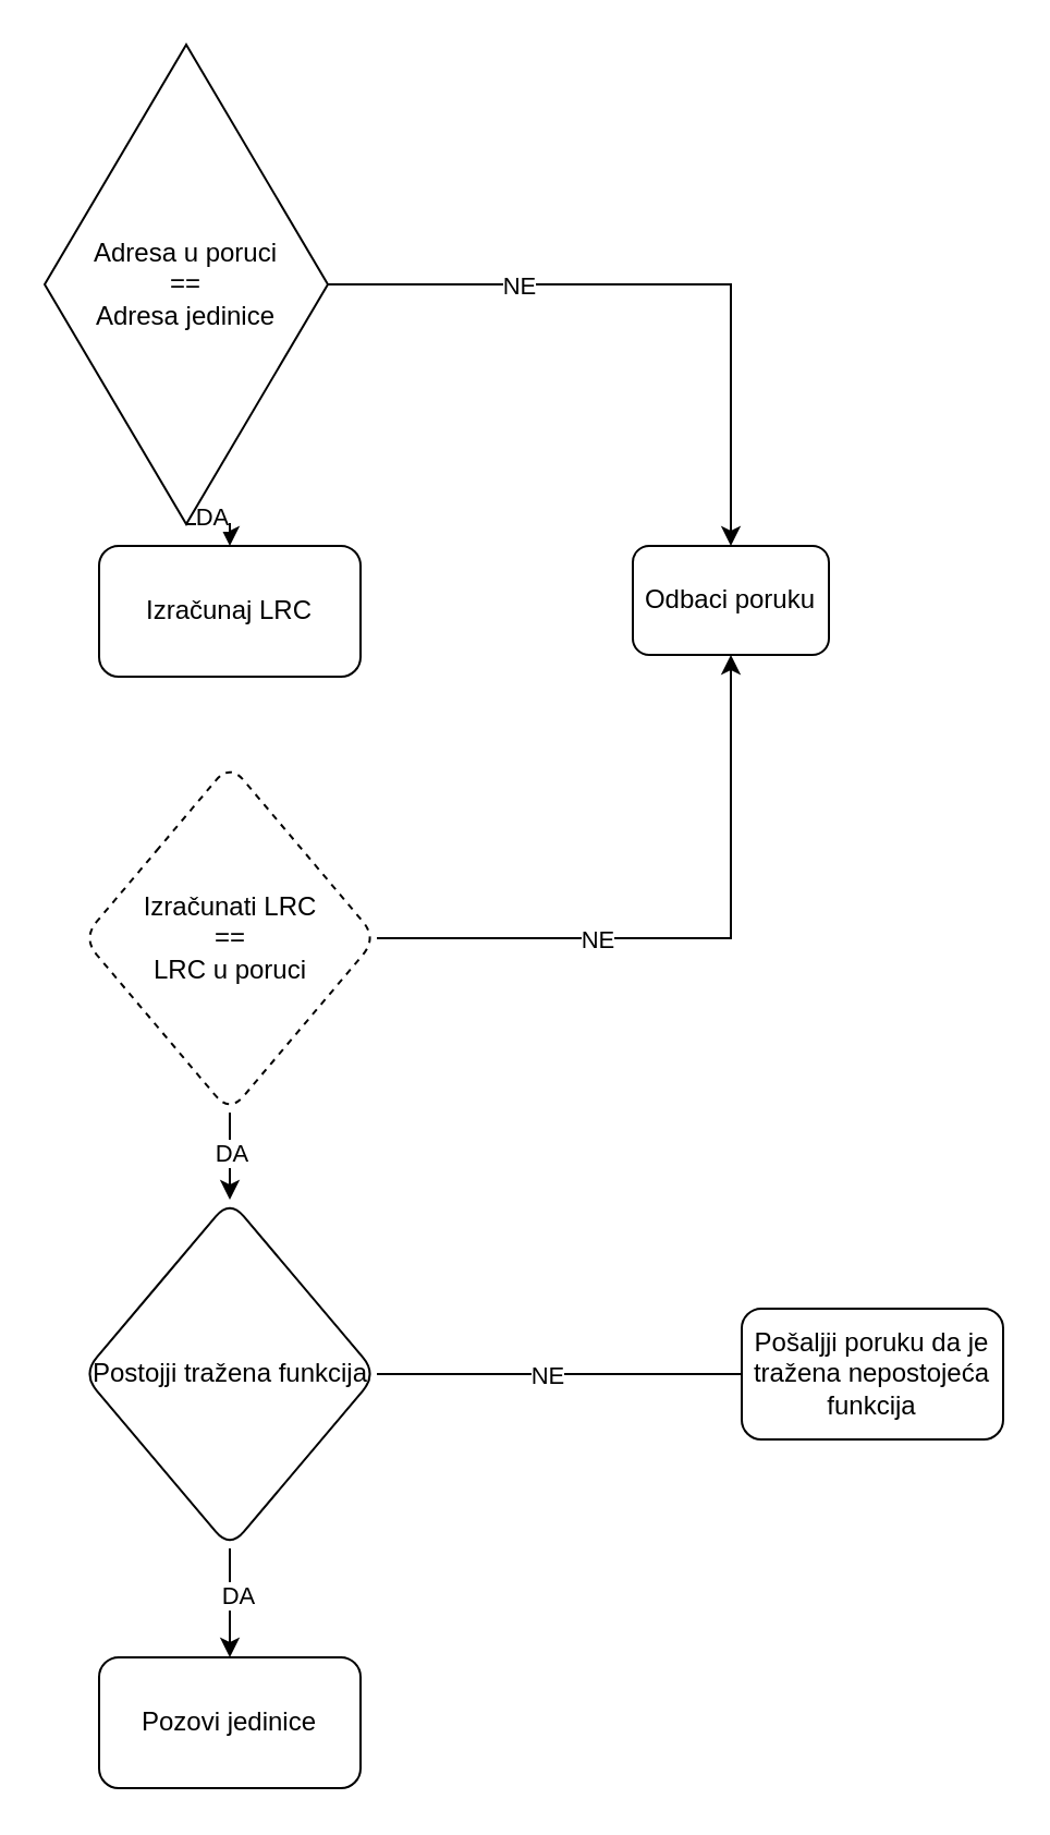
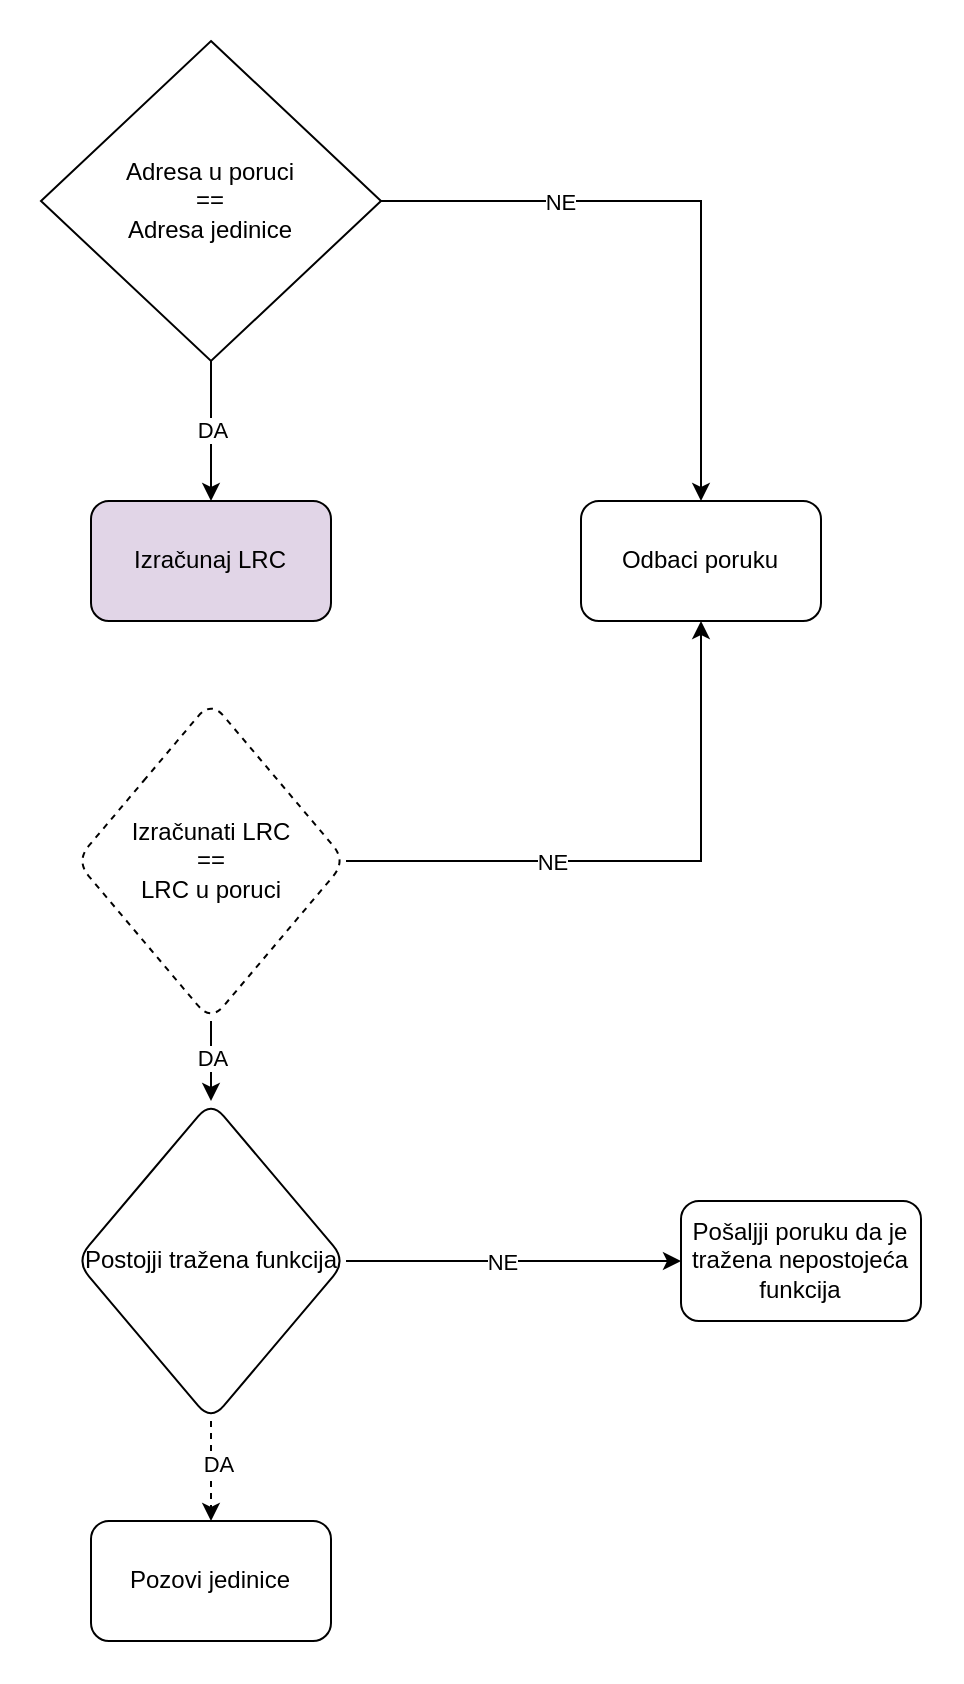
  <mxCell id="0" />
  <mxCell id="1" parent="0" />
  <mxCell id="2" style="edgeStyle=orthogonalEdgeStyle;rounded=0;orthogonalLoop=1;jettySize=auto;html=1;entryX=0.5;entryY=0;entryDx=0;entryDy=0;exitX=0.5;exitY=1;exitDx=0;exitDy=0;" edge="1" parent="1" source="6" target="7"><mxGeometry relative="1" as="geometry"><mxPoint x="105" y="200" as="sourcePoint" /></mxGeometry></mxCell>
  <mxCell id="3" value="DA" style="edgeLabel;html=1;align=center;verticalAlign=middle;resizable=0;points=[];" vertex="1" connectable="0" parent="2"><mxGeometry x="-0.016" y="4" relative="1" as="geometry"><mxPoint x="-4" as="offset" /></mxGeometry></mxCell>
  <mxCell id="4" style="edgeStyle=orthogonalEdgeStyle;rounded=0;orthogonalLoop=1;jettySize=auto;html=1;exitX=1;exitY=0.5;exitDx=0;exitDy=0;" edge="1" parent="1" source="6" target="19"><mxGeometry relative="1" as="geometry"><mxPoint x="190" y="120" as="sourcePoint" /></mxGeometry></mxCell>
  <mxCell id="5" value="NE" style="edgeLabel;html=1;align=center;verticalAlign=middle;resizable=0;points=[];" vertex="1" connectable="0" parent="4"><mxGeometry x="-0.435" y="3" relative="1" as="geometry"><mxPoint x="1" y="3" as="offset" /></mxGeometry></mxCell>
- <mxCell id="6" value="Adresa u poruci&lt;br&gt;==&lt;br&gt;Adresa jedinice" style="rhombus;whiteSpace=wrap;html=1;" vertex="1" parent="1"><mxGeometry x="20" y="20" width="130" height="220" as="geometry" /></mxCell>
- <mxCell id="7" value="Izračunaj LRC" style="rounded=1;whiteSpace=wrap;html=1;" vertex="1" parent="1"><mxGeometry x="45" y="250" width="120" height="60" as="geometry" /></mxCell>
+ <mxCell id="6" value="Adresa u poruci&lt;br&gt;==&lt;br&gt;Adresa jedinice" style="rhombus;whiteSpace=wrap;html=1;" vertex="1" parent="1"><mxGeometry x="20" y="20" width="170" height="160" as="geometry" /></mxCell>
+ <mxCell id="7" value="Izračunaj LRC" style="rounded=1;whiteSpace=wrap;html=1;fillColor=#e1d5e7;" vertex="1" parent="1"><mxGeometry x="45" y="250" width="120" height="60" as="geometry" /></mxCell>
  <mxCell id="8" value="" style="edgeStyle=orthogonalEdgeStyle;rounded=0;orthogonalLoop=1;jettySize=auto;html=1;" edge="1" parent="1" source="12" target="17"><mxGeometry relative="1" as="geometry" /></mxCell>
  <mxCell id="9" value="DA" style="edgeLabel;html=1;align=center;verticalAlign=middle;resizable=0;points=[];" vertex="1" connectable="0" parent="8"><mxGeometry x="-0.105" relative="1" as="geometry"><mxPoint as="offset" /></mxGeometry></mxCell>
  <mxCell id="10" style="edgeStyle=orthogonalEdgeStyle;rounded=0;orthogonalLoop=1;jettySize=auto;html=1;exitX=1;exitY=0.5;exitDx=0;exitDy=0;entryX=0.5;entryY=1;entryDx=0;entryDy=0;" edge="1" parent="1" source="12" target="19"><mxGeometry relative="1" as="geometry" /></mxCell>
  <mxCell id="11" value="NE" style="edgeLabel;html=1;align=center;verticalAlign=middle;resizable=0;points=[];" vertex="1" connectable="0" parent="10"><mxGeometry x="-0.484" y="-4" relative="1" as="geometry"><mxPoint x="26" y="-4" as="offset" /></mxGeometry></mxCell>
  <mxCell id="12" value="Izračunati LRC&lt;br&gt;==&lt;br&gt;LRC u poruci" style="rhombus;whiteSpace=wrap;html=1;rounded=1;dashed=1;" vertex="1" parent="1"><mxGeometry x="37.5" y="350" width="135" height="160" as="geometry" /></mxCell>
- <mxCell id="13" value="" style="edgeStyle=orthogonalEdgeStyle;rounded=0;orthogonalLoop=1;jettySize=auto;html=1;" edge="1" parent="1" source="17" target="18"><mxGeometry relative="1" as="geometry" /></mxCell>
+ <mxCell id="13" value="" style="edgeStyle=orthogonalEdgeStyle;rounded=0;orthogonalLoop=1;jettySize=auto;html=1;dashed=1;" edge="1" parent="1" source="17" target="18"><mxGeometry relative="1" as="geometry" /></mxCell>
  <mxCell id="14" value="DA" style="edgeLabel;html=1;align=center;verticalAlign=middle;resizable=0;points=[];" vertex="1" connectable="0" parent="13"><mxGeometry x="-0.163" y="3" relative="1" as="geometry"><mxPoint as="offset" /></mxGeometry></mxCell>
- <mxCell id="15" style="edgeStyle=orthogonalEdgeStyle;rounded=0;orthogonalLoop=1;jettySize=auto;html=1;exitX=1;exitY=0.5;exitDx=0;exitDy=0;endArrow=none;" edge="1" parent="1" source="17" target="20"><mxGeometry relative="1" as="geometry" /></mxCell>
+ <mxCell id="15" style="edgeStyle=orthogonalEdgeStyle;rounded=0;orthogonalLoop=1;jettySize=auto;html=1;exitX=1;exitY=0.5;exitDx=0;exitDy=0;" edge="1" parent="1" source="17" target="20"><mxGeometry relative="1" as="geometry" /></mxCell>
  <mxCell id="16" value="NE" style="edgeLabel;html=1;align=center;verticalAlign=middle;resizable=0;points=[];" vertex="1" connectable="0" parent="15"><mxGeometry x="-0.172" y="-4" relative="1" as="geometry"><mxPoint x="9" y="-4" as="offset" /></mxGeometry></mxCell>
  <mxCell id="17" value="Postojji tražena funkcija" style="rhombus;whiteSpace=wrap;html=1;rounded=1;" vertex="1" parent="1"><mxGeometry x="37.5" y="550" width="135" height="160" as="geometry" /></mxCell>
  <mxCell id="18" value="Pozovi jedinice" style="whiteSpace=wrap;html=1;rounded=1;" vertex="1" parent="1"><mxGeometry x="45" y="760" width="120" height="60" as="geometry" /></mxCell>
- <mxCell id="19" value="Odbaci poruku" style="rounded=1;whiteSpace=wrap;html=1;" vertex="1" parent="1"><mxGeometry x="290" y="250" width="90" height="50" as="geometry" /></mxCell>
+ <mxCell id="19" value="Odbaci poruku" style="rounded=1;whiteSpace=wrap;html=1;" vertex="1" parent="1"><mxGeometry x="290" y="250" width="120" height="60" as="geometry" /></mxCell>
  <mxCell id="20" value="Pošaljji poruku da je tražena nepostojeća funkcija" style="rounded=1;whiteSpace=wrap;html=1;" vertex="1" parent="1"><mxGeometry x="340" y="600" width="120" height="60" as="geometry" /></mxCell>
